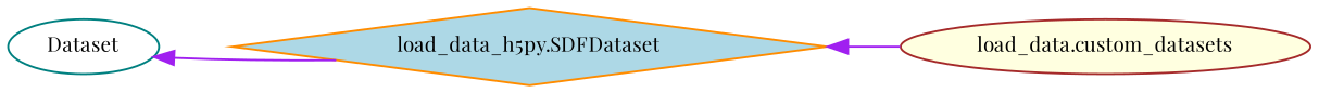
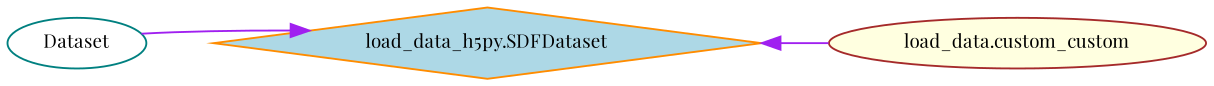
  digraph {
    fontname="Playfair Display"
    rankdir=LR
    node [fontname="Playfair Display" fontsize=10 shape=ellipse style=filled]
    edge [color=purple dir=back fontname="Playfair Display" fontsize=10 labelfontname=Helvetica labelfontsize=10 style=solid]
    n1 [color=teal fillcolor=white height=0.2 label=Dataset width=0.4]
    n2 [color=darkorange fillcolor=lightblue height=0.2 label="load_data_h5py.SDFDataset" shape=diamond width=0.4]
-   n3 [color=brown fillcolor=lightyellow height=0.2 label="load_data.custom_datasets" width=0.4]
-   n1 -> n2
+   n3 [color=brown fillcolor=lightyellow height=0.2 label="load_data.custom_custom" width=0.4]
+   n2 -> n1
    n2 -> n3
  }
